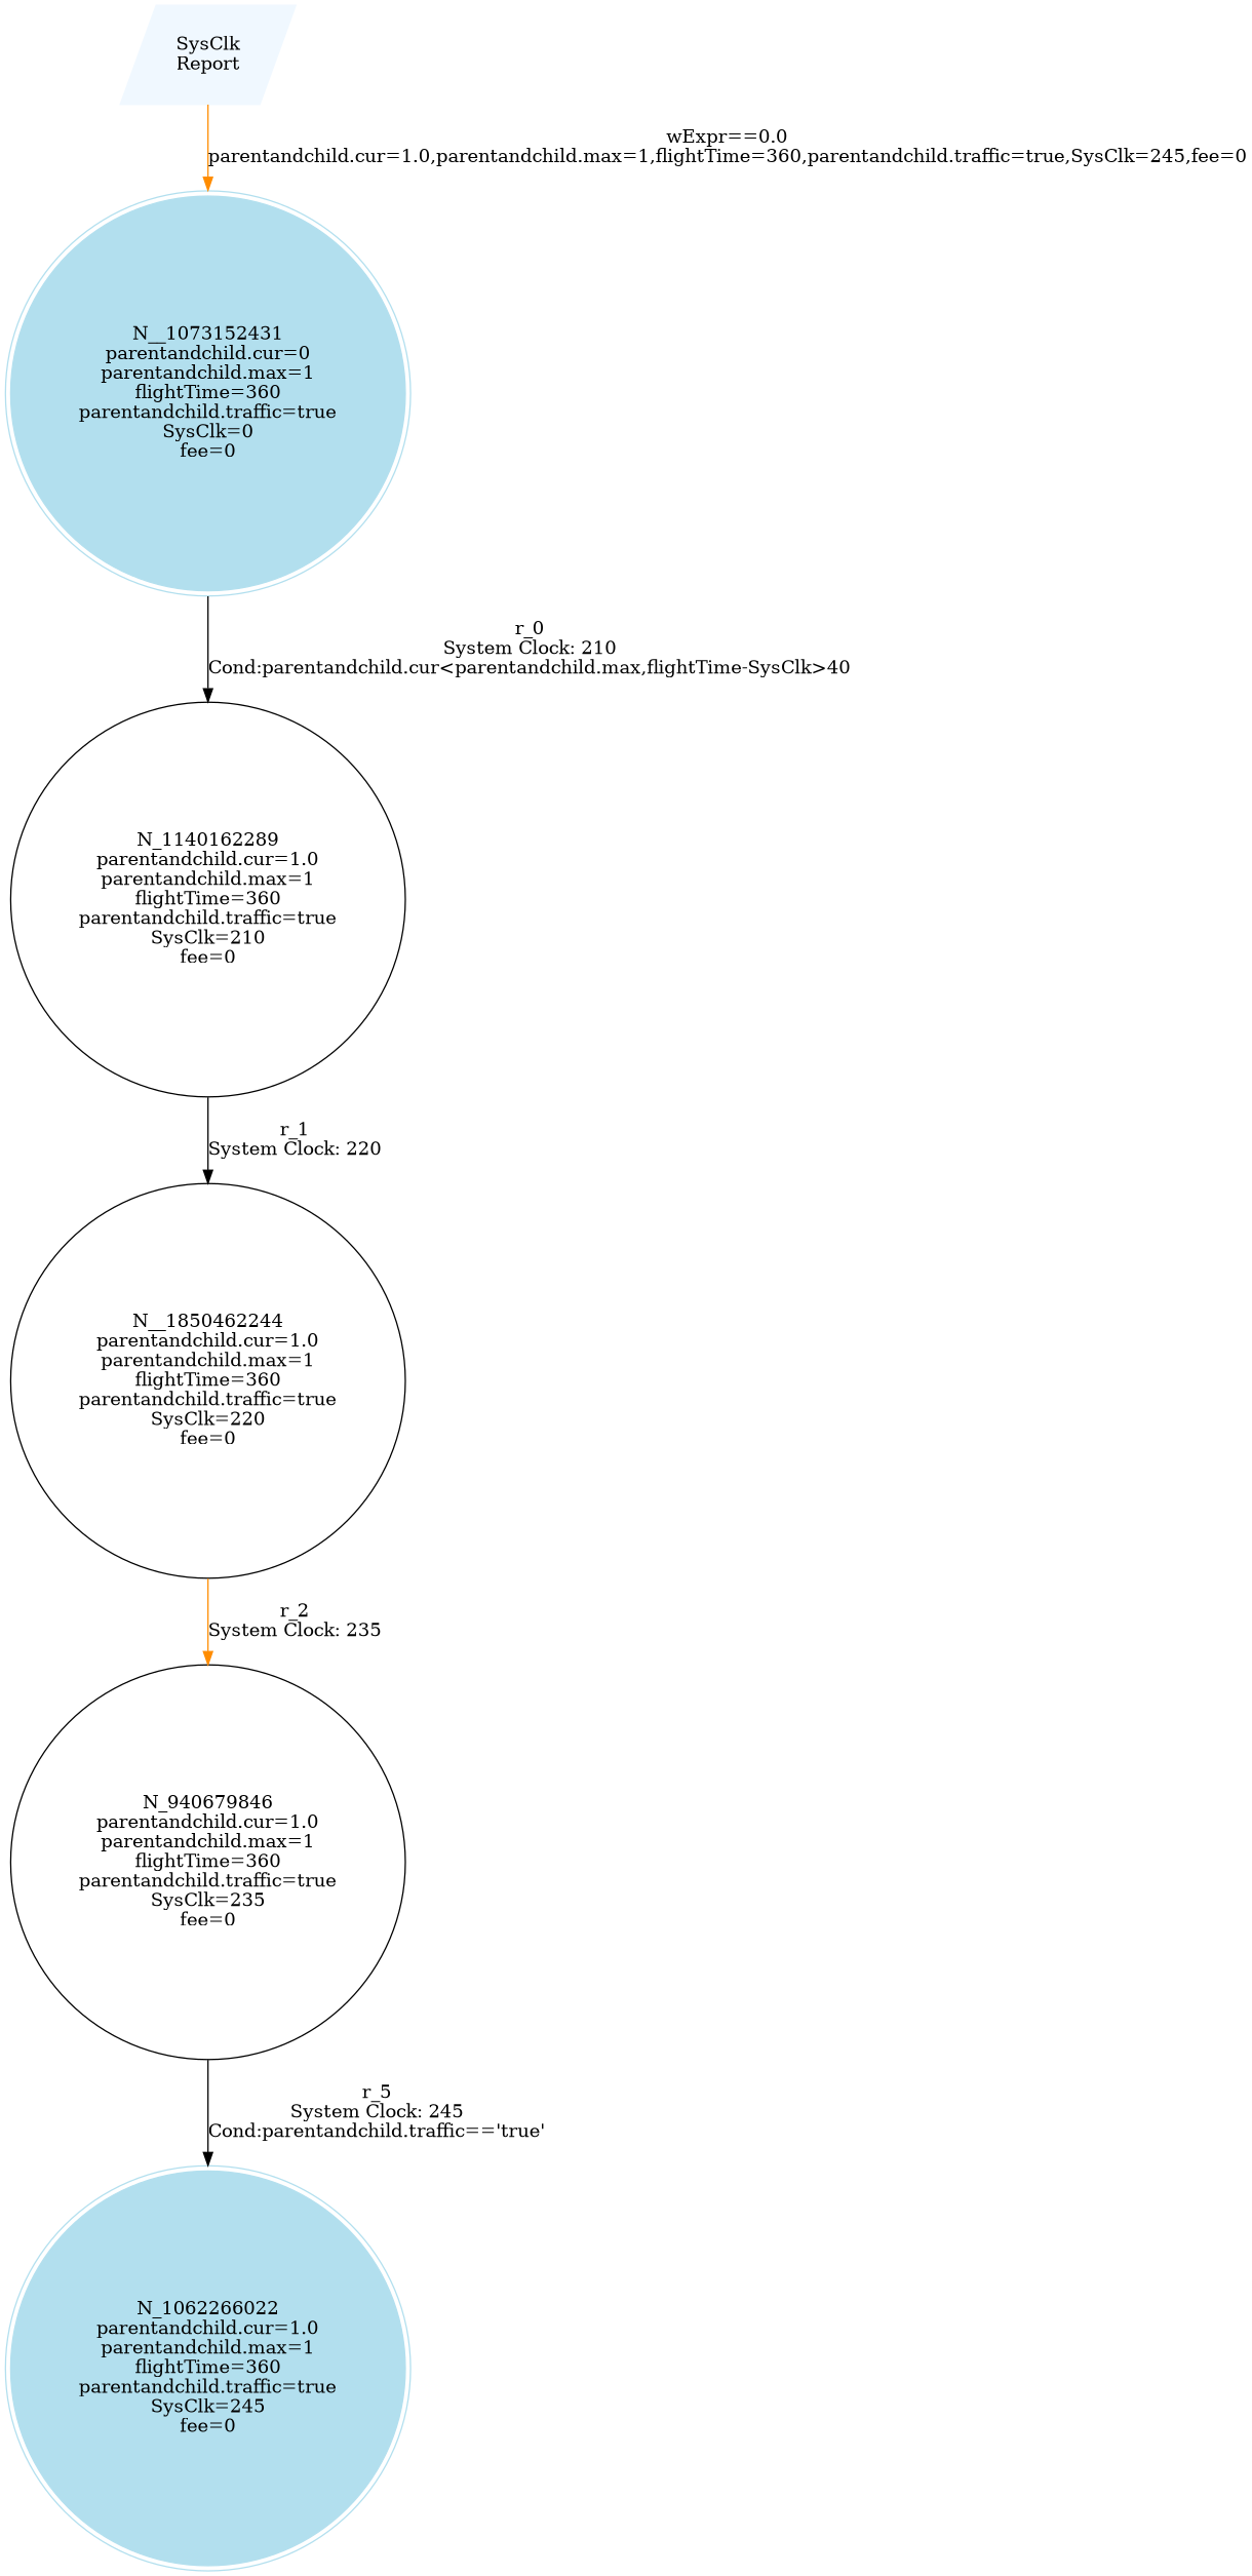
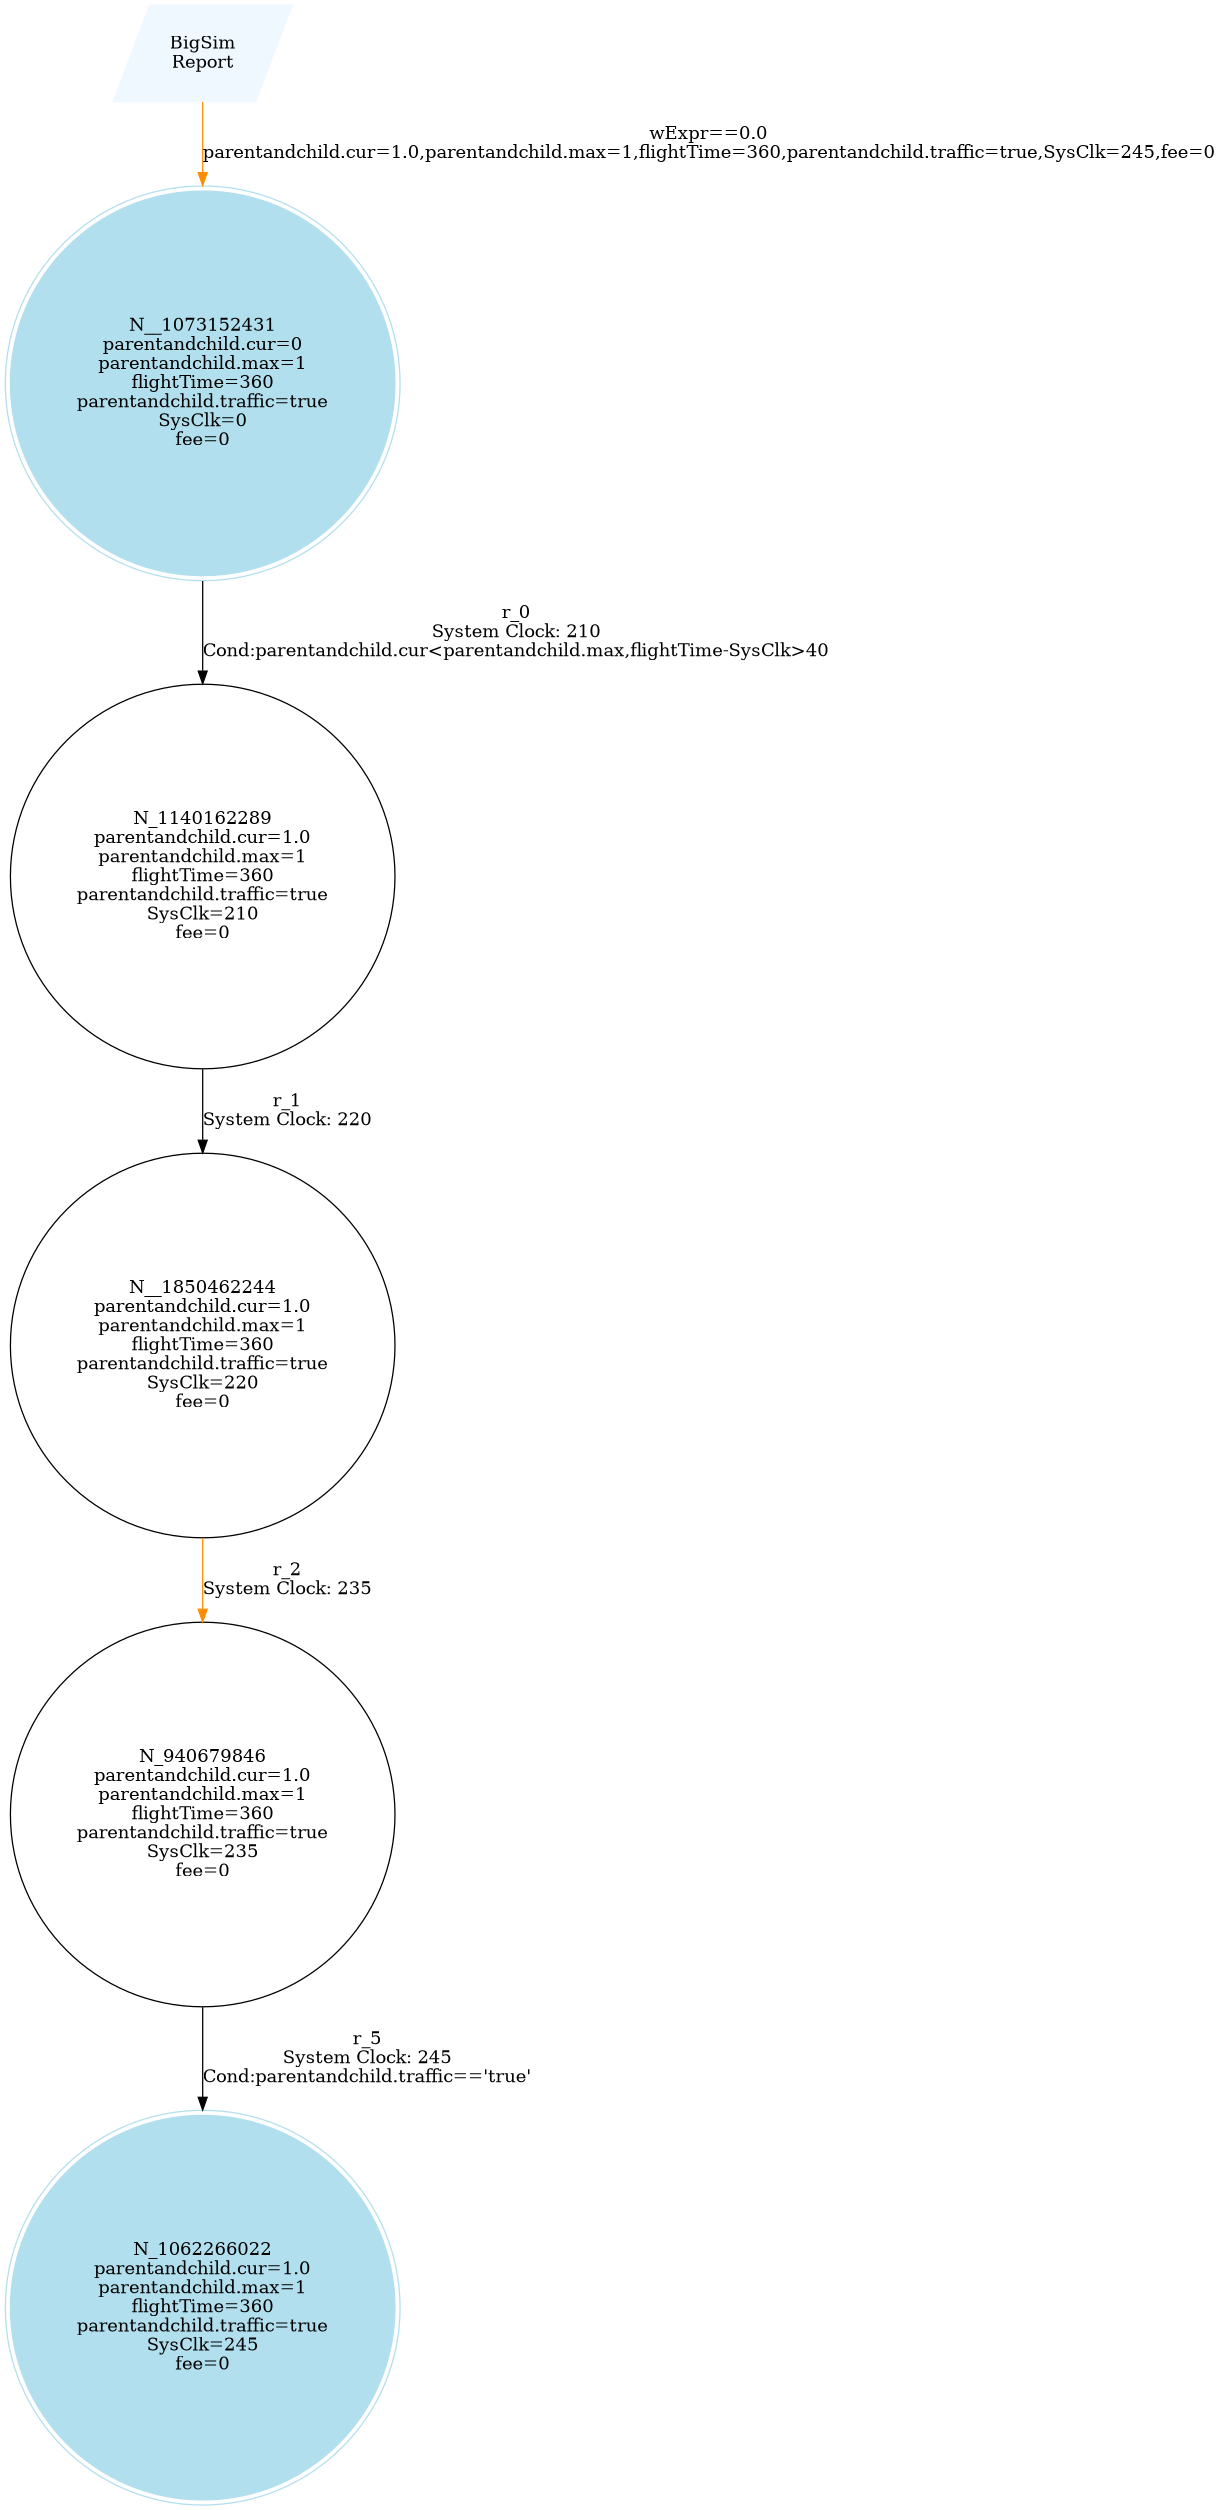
  digraph {
    rankdir=TB
    node [shape=circle]
    edge [color=black]
-   n1 [color=aliceblue label="SysClk\nReport" shape=parallelogram style=filled]
+   n1 [color=aliceblue label="BigSim\nReport" shape=parallelogram style=filled]
    n2 [color=lightblue2 label="N__1073152431\nparentandchild.cur=0\nparentandchild.max=1\nflightTime=360\nparentandchild.traffic=true\nSysClk=0\nfee=0" shape=doublecircle style=filled]
    n3 [label="N_1140162289\nparentandchild.cur=1.0\nparentandchild.max=1\nflightTime=360\nparentandchild.traffic=true\nSysClk=210\nfee=0"]
    n4 [color=lightblue2 label="N_1062266022\nparentandchild.cur=1.0\nparentandchild.max=1\nflightTime=360\nparentandchild.traffic=true\nSysClk=245\nfee=0" shape=doublecircle style=filled]
    n5 [label="N__1850462244\nparentandchild.cur=1.0\nparentandchild.max=1\nflightTime=360\nparentandchild.traffic=true\nSysClk=220\nfee=0"]
    n6 [label="N_940679846\nparentandchild.cur=1.0\nparentandchild.max=1\nflightTime=360\nparentandchild.traffic=true\nSysClk=235\nfee=0"]
    n1 -> n2 [color=darkorange label="wExpr==0.0\nparentandchild.cur=1.0,parentandchild.max=1,flightTime=360,parentandchild.traffic=true,SysClk=245,fee=0"]
    n2 -> n3 [label="r_0\nSystem Clock: 210\nCond:parentandchild.cur<parentandchild.max,flightTime-SysClk>40"]
    n3 -> n5 [label="r_1\nSystem Clock: 220"]
    n5 -> n6 [label="r_2\nSystem Clock: 235" color=darkorange]
    n6 -> n4 [label="r_5\nSystem Clock: 245\nCond:parentandchild.traffic=='true'"]
  }
